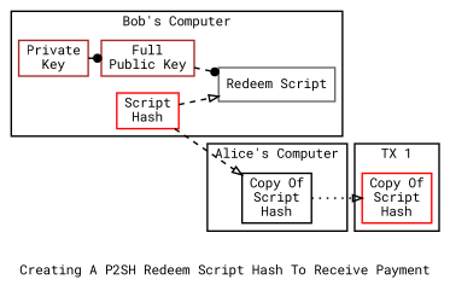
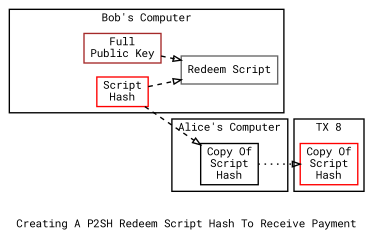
  digraph {
    fontname="Roboto Mono"
    label="Creating A P2SH Redeem Script Hash To Receive Payment"
    penwidth=1.75
    rankdir=LR
    ranksep=0.2
    node [color=brown fontname="Roboto Mono" penwidth=1.75 shape=box]
    edge [arrowhead=onormal fontname="Roboto Mono" penwidth=1.75 style=dashed]
-   n1 [label="Private\nKey"]
    n2 [label="Full\nPublic Key"]
    n3 [color=gray40 label="Redeem Script"]
    n4 [color=red label="Script\nHash"]
    n5 [color=black label="Copy Of\nScript\nHash"]
    n6 [color=red label="Copy Of\nScript\nHash"]
    subgraph cluster_1 {
      label="Bob's Computer"
-     n1
      n2
      n3
      n4
    }
    subgraph cluster_2 {
      label="Alice's Computer"
      n5
    }
    subgraph cluster_3 {
-     label="TX 1"
+     label="TX 8"
      n6
    }
-   n1 -> n2 [arrowhead=dot style=solid]
-   n2 -> n3 [arrowhead=dot]
+   n2 -> n3
    n4 -> n3
    n4 -> n5
    n5 -> n6 [style=dotted]
  }
